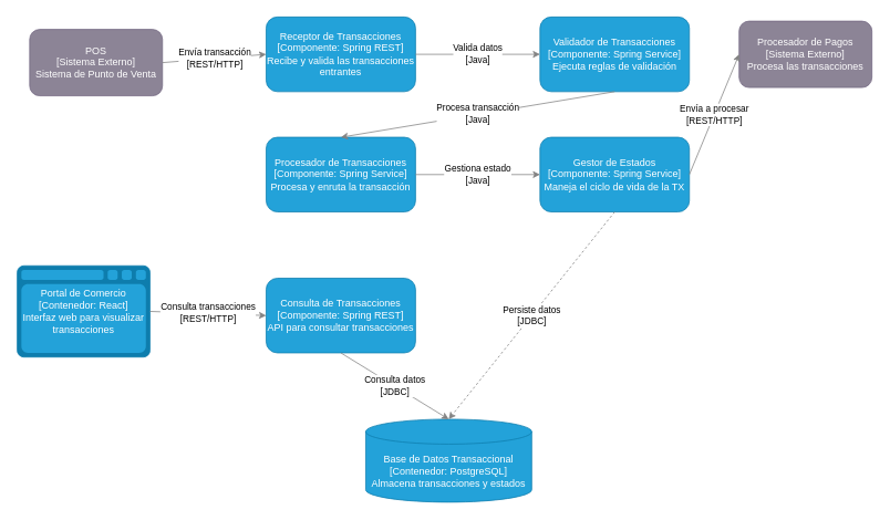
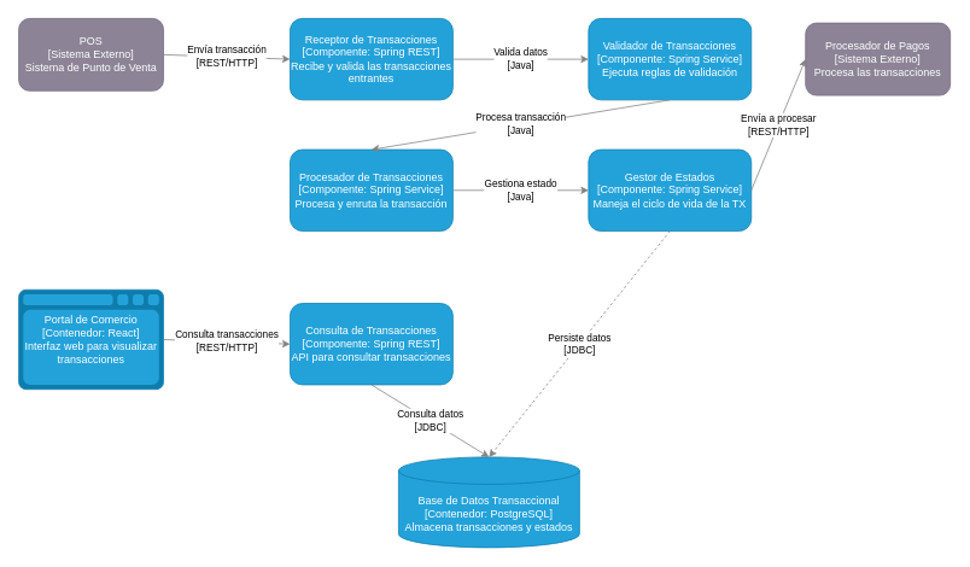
  <mxCell id="0" />
  <mxCell id="1" parent="0" />
- <mxCell id="2" value="POS&#10;[Sistema Externo]&#10;Sistema de Punto de Venta" style="rounded=1;whiteSpace=wrap;html=1;fillColor=#8C8496;fontColor=#ffffff;strokeColor=#736782;" vertex="1" parent="1"><mxGeometry x="35" y="35" width="160" height="80" as="geometry" /></mxCell>
+ <mxCell id="2" value="POS&#10;[Sistema Externo]&#10;Sistema de Punto de Venta" style="rounded=1;whiteSpace=wrap;html=1;fillColor=#8C8496;fontColor=#ffffff;strokeColor=#736782;" vertex="1" parent="1"><mxGeometry x="20" y="20" width="160" height="80" as="geometry" /></mxCell>
  <mxCell id="3" value="Procesador de Pagos&#10;[Sistema Externo]&#10;Procesa las transacciones" style="rounded=1;whiteSpace=wrap;html=1;fillColor=#8C8496;fontColor=#ffffff;strokeColor=#736782;" vertex="1" parent="1"><mxGeometry x="890" y="25" width="160" height="80" as="geometry" /></mxCell>
  <mxCell id="4" value="Portal de Comercio&#10;[Contenedor: React]&#10;Interfaz web para visualizar transacciones" style="shape=mxgraph.c4.webBrowserContainer2;whiteSpace=wrap;html=1;boundedLbl=1;rounded=0;labelBackgroundColor=none;fillColor=#23A2D9;strokeColor=#0E7DAD;fontColor=#ffffff;strokeColor2=#0E7DAD;fontSize=12;align=center;" vertex="1" parent="1"><mxGeometry x="20" y="320" width="160" height="110" as="geometry" /></mxCell>
  <mxCell id="5" value="Receptor de Transacciones&#10;[Componente: Spring REST]&#10;Recibe y valida las transacciones entrantes" style="rounded=1;whiteSpace=wrap;html=1;fillColor=#23A2D9;strokeColor=#0E7DAD;fontColor=#ffffff;" vertex="1" parent="1"><mxGeometry x="320" y="20" width="180" height="90" as="geometry" /></mxCell>
  <mxCell id="6" value="Validador de Transacciones&#10;[Componente: Spring Service]&#10;Ejecuta reglas de validación" style="rounded=1;whiteSpace=wrap;html=1;fillColor=#23A2D9;strokeColor=#0E7DAD;fontColor=#ffffff;" vertex="1" parent="1"><mxGeometry x="650" y="20" width="180" height="90" as="geometry" /></mxCell>
  <mxCell id="7" value="Procesador de Transacciones&#10;[Componente: Spring Service]&#10;Procesa y enruta la transacción" style="rounded=1;whiteSpace=wrap;html=1;fillColor=#23A2D9;strokeColor=#0E7DAD;fontColor=#ffffff;" vertex="1" parent="1"><mxGeometry x="320" y="165" width="180" height="90" as="geometry" /></mxCell>
  <mxCell id="8" value="Gestor de Estados&#10;[Componente: Spring Service]&#10;Maneja el ciclo de vida de la TX" style="rounded=1;whiteSpace=wrap;html=1;fillColor=#23A2D9;strokeColor=#0E7DAD;fontColor=#ffffff;" vertex="1" parent="1"><mxGeometry x="650" y="165" width="180" height="90" as="geometry" /></mxCell>
  <mxCell id="9" value="Consulta de Transacciones&#10;[Componente: Spring REST]&#10;API para consultar transacciones" style="rounded=1;whiteSpace=wrap;html=1;fillColor=#23A2D9;strokeColor=#0E7DAD;fontColor=#ffffff;" vertex="1" parent="1"><mxGeometry x="320" y="335" width="180" height="90" as="geometry" /></mxCell>
  <mxCell id="10" value="Base de Datos Transaccional&#10;[Contenedor: PostgreSQL]&#10;Almacena transacciones y estados" style="shape=cylinder3;whiteSpace=wrap;html=1;boundedLbl=1;size=15;fillColor=#23A2D9;strokeColor=#0E7DAD;fontColor=#ffffff;" vertex="1" parent="1"><mxGeometry x="440" y="505" width="200" height="100" as="geometry" /></mxCell>
  <mxCell id="11" value="Envía transacción&#10;[REST/HTTP]" style="endArrow=classic;html=1;exitX=1;exitY=0.5;entryX=0;entryY=0.5;strokeColor=#828282;" edge="1" parent="1" source="2" target="5"><mxGeometry relative="1" as="geometry" /></mxCell>
  <mxCell id="12" value="Valida datos&#10;[Java]" style="endArrow=classic;html=1;exitX=1;exitY=0.5;entryX=0;entryY=0.5;strokeColor=#828282;" edge="1" parent="1" source="5" target="6"><mxGeometry relative="1" as="geometry" /></mxCell>
  <mxCell id="13" value="Procesa transacción&#10;[Java]" style="endArrow=classic;html=1;exitX=0.5;exitY=1;entryX=0.5;entryY=0;strokeColor=#828282;" edge="1" parent="1" source="6" target="7"><mxGeometry relative="1" as="geometry" /></mxCell>
  <mxCell id="14" value="Gestiona estado&#10;[Java]" style="endArrow=classic;html=1;exitX=1;exitY=0.5;entryX=0;entryY=0.5;strokeColor=#828282;" edge="1" parent="1" source="7" target="8"><mxGeometry relative="1" as="geometry" /></mxCell>
  <mxCell id="15" value="Envía a procesar&#10;[REST/HTTP]" style="endArrow=classic;html=1;exitX=1;exitY=0.5;entryX=0;entryY=0.5;strokeColor=#828282;" edge="1" parent="1" source="8" target="3"><mxGeometry relative="1" as="geometry" /></mxCell>
  <mxCell id="16" value="Consulta datos&#10;[JDBC]" style="endArrow=classic;html=1;exitX=0.5;exitY=1;entryX=0.5;entryY=0;strokeColor=#828282;" edge="1" parent="1" source="9" target="10"><mxGeometry relative="1" as="geometry" /></mxCell>
  <mxCell id="17" value="Consulta transacciones&#10;[REST/HTTP]" style="endArrow=classic;html=1;exitX=1;exitY=0.5;entryX=0;entryY=0.5;strokeColor=#828282;" edge="1" parent="1" source="4" target="9"><mxGeometry relative="1" as="geometry" /></mxCell>
  <mxCell id="18" value="Persiste datos&#10;[JDBC]" style="endArrow=classic;html=1;exitX=0.5;exitY=1;entryX=0.5;entryY=0;dashed=1;strokeColor=#828282;" edge="1" parent="1" source="8" target="10"><mxGeometry relative="1" as="geometry" /></mxCell>
